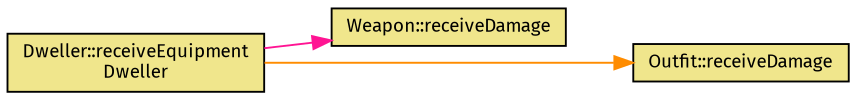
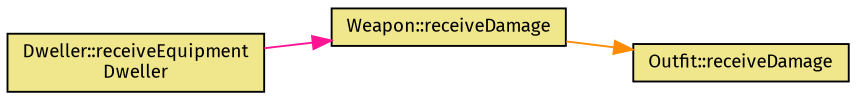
  digraph {
    fontname="Fira Sans"
    rankdir=LR
    node [color=black fillcolor=khaki fontname="Fira Sans" fontsize=10 shape=record style=filled]
    edge [fontname="Fira Sans" fontsize=10 labelfontname=Helvetica labelfontsize=10 style=solid]
    n1 [fontcolor=black height=0.2 label="Dweller::receiveEquipment\lDweller" width=0.4]
    n2 [height=0.2 label="Weapon::receiveDamage" width=0.4]
    n3 [height=0.2 label="Outfit::receiveDamage" width=0.4]
    n1 -> n2 [color=deeppink]
-   n1 -> n3 [color=darkorange]
+   n2 -> n3 [color=darkorange]
  }
